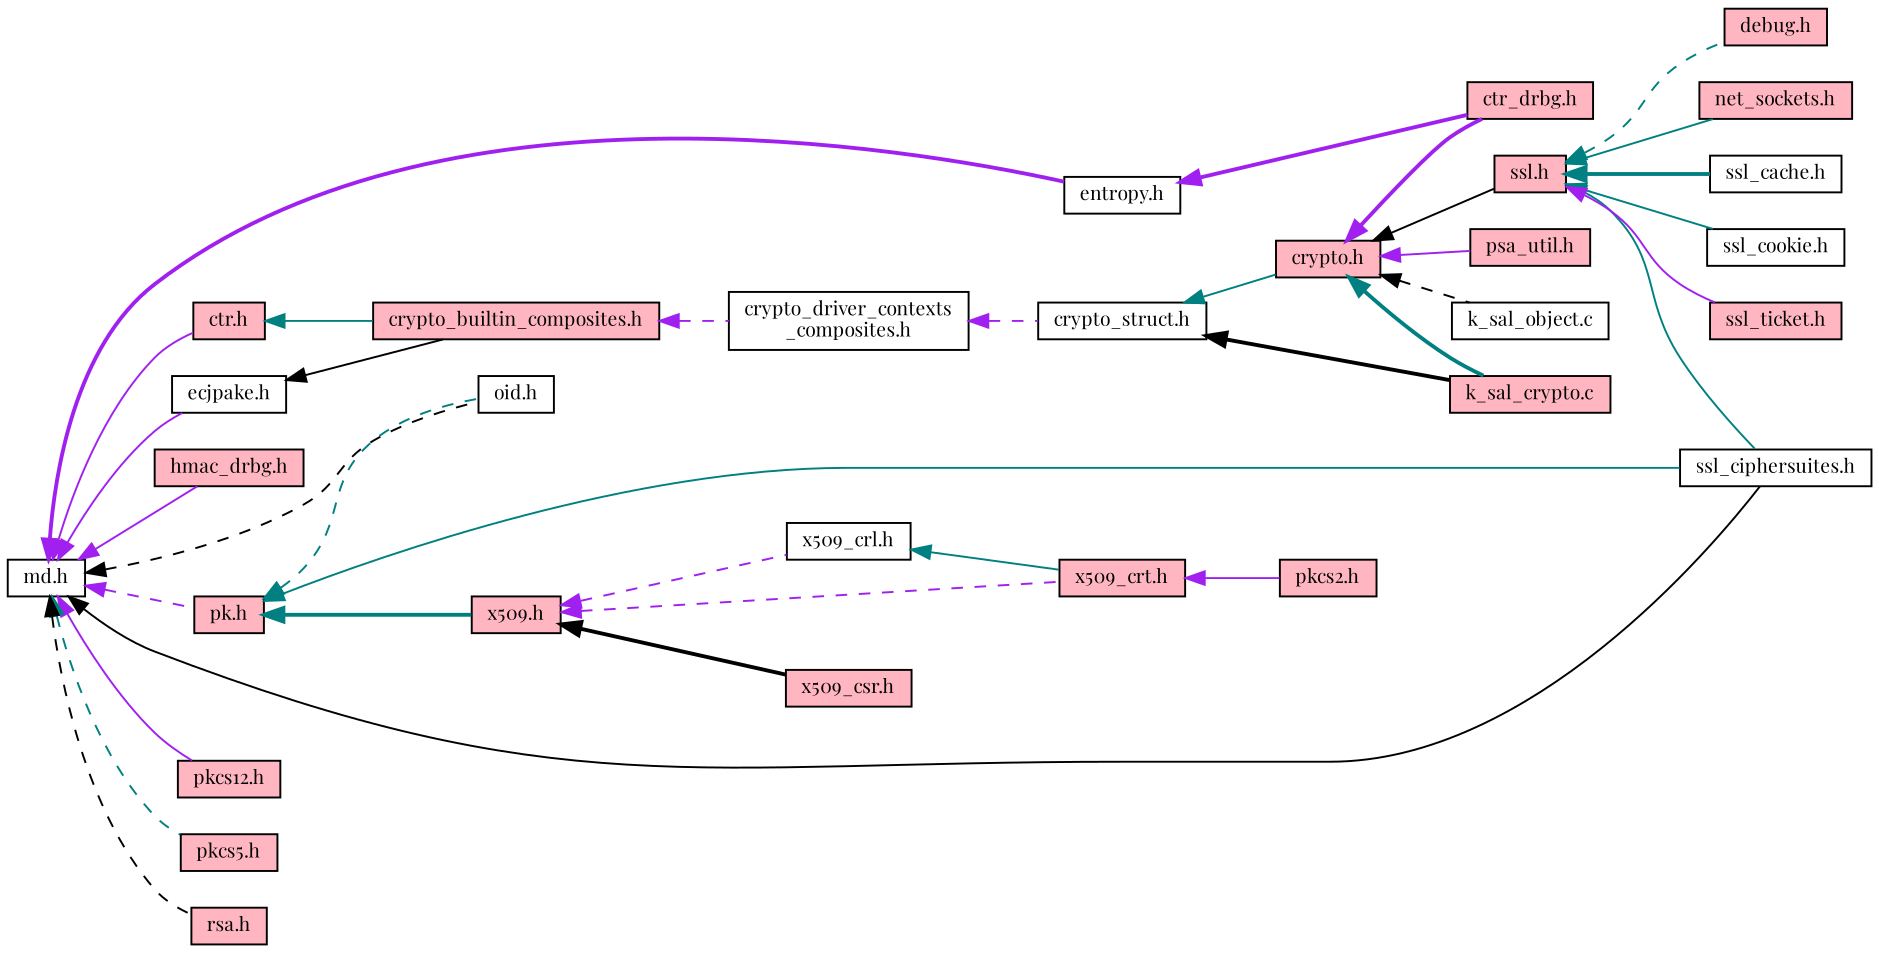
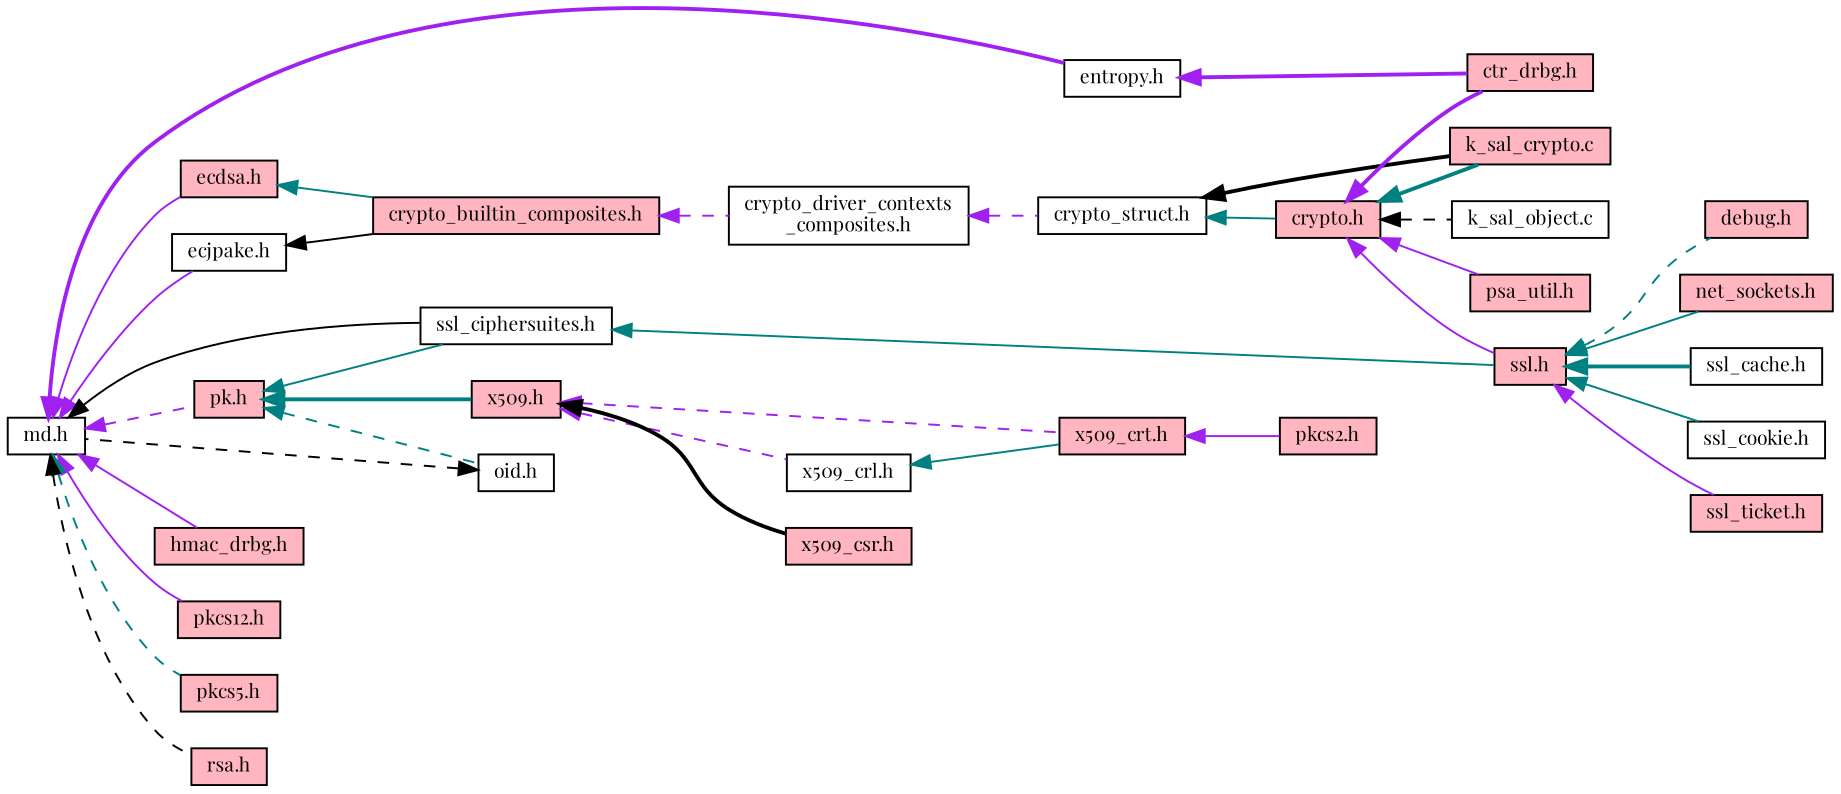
  digraph {
    fontname="Playfair Display"
    rankdir=LR
    node [color=black fillcolor=lightpink fontname="Playfair Display" fontsize=10 shape=record style=filled]
    edge [color=purple dir=back fontname="Playfair Display" fontsize=10 labelfontname=Helvetica labelfontsize=10 style=solid]
    n1 [fillcolor=white fontcolor=black height=0.2 label="md.h" width=0.4]
    n2 [fillcolor=white height=0.2 label="entropy.h" width=0.4]
-   n3 [height=0.2 label="ctr.h" width=0.4]
+   n3 [height=0.2 label="ecdsa.h" width=0.4]
    n4 [fillcolor=white height=0.2 label="ecjpake.h" width=0.4]
    n5 [height=0.2 label="hmac_drbg.h" width=0.4]
    n6 [fillcolor=white height=0.2 label="oid.h" width=0.4]
    n7 [height=0.2 label="pk.h" width=0.4]
    n8 [fillcolor=white height=0.2 label="ssl_ciphersuites.h" width=0.4]
    n9 [height=0.2 label="pkcs12.h" width=0.4]
    n10 [height=0.2 label="pkcs5.h" width=0.4]
    n11 [height=0.2 label="rsa.h" width=0.4]
    n12 [height=0.2 label="ctr_drbg.h" width=0.4]
    n13 [height=0.2 label="crypto_builtin_composites.h" width=0.4]
    n14 [height=0.2 label="ssl.h" width=0.4]
    n15 [height=0.2 label="debug.h" width=0.4]
    n16 [height=0.2 label="net_sockets.h" width=0.4]
    n17 [fillcolor=white height=0.2 label="ssl_cache.h" width=0.4]
    n18 [fillcolor=white height=0.2 label="ssl_cookie.h" width=0.4]
    n19 [height=0.2 label="ssl_ticket.h" width=0.4]
    n20 [height=0.2 label="x509.h" width=0.4]
    n21 [fillcolor=white height=0.2 label="crypto_driver_contexts\l_composites.h" width=0.4]
    n22 [fillcolor=white height=0.2 label="crypto_struct.h" width=0.4]
    n23 [height=0.2 label="crypto.h" width=0.4]
    n24 [height=0.2 label="k_sal_crypto.c" width=0.4]
    n25 [height=0.2 label="psa_util.h" width=0.4]
    n26 [fillcolor=white height=0.2 label="k_sal_object.c" width=0.4]
    n27 [fillcolor=white height=0.2 label="x509_crl.h" width=0.4]
    n28 [height=0.2 label="x509_crt.h" width=0.4]
    n29 [height=0.2 label="x509_csr.h" width=0.4]
    n30 [height=0.2 label="pkcs2.h" width=0.4]
    n1 -> n2 [style=bold]
    n1 -> n3
    n1 -> n4
    n1 -> n5
-   n1 -> n6 [color=black style=dashed]
+   n6 -> n1 [color=black style=dashed]
    n1 -> n7 [style=dashed]
    n1 -> n8 [color=black]
    n1 -> n9
    n1 -> n10 [color=teal style=dashed]
    n1 -> n11 [color=black style=dashed]
    n2 -> n12 [style=bold]
    n3 -> n13 [color=teal]
    n4 -> n13 [color=black]
    n7 -> n6 [color=teal style=dashed]
    n7 -> n8 [color=teal]
    n7 -> n20 [color=teal style=bold]
-   n14 -> n8 [color=teal]
+   n8 -> n14 [color=teal]
    n13 -> n21 [style=dashed]
    n14 -> n15 [color=teal style=dashed]
    n14 -> n16 [color=teal]
    n14 -> n17 [color=teal style=bold]
    n14 -> n18 [color=teal]
    n14 -> n19
    n20 -> n27 [style=dashed]
    n20 -> n28 [style=dashed]
    n20 -> n29 [color=black style=bold]
    n21 -> n22 [style=dashed]
    n22 -> n23 [color=teal]
    n22 -> n24 [color=black style=bold]
    n23 -> n12 [style=bold]
-   n23 -> n14 [color=black]
+   n23 -> n14
    n23 -> n24 [color=teal style=bold]
    n23 -> n25
    n23 -> n26 [color=black style=dashed]
    n27 -> n28 [color=teal]
    n28 -> n30
  }
